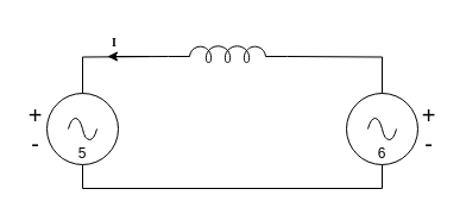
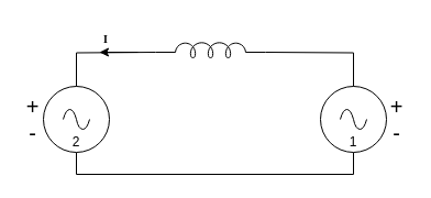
  <mxCell id="0" />
  <mxCell id="1" parent="0" />
  <mxCell id="2" style="edgeStyle=orthogonalEdgeStyle;rounded=0;orthogonalLoop=1;jettySize=auto;html=1;entryX=0.5;entryY=1;entryDx=0;entryDy=0;entryPerimeter=0;endArrow=none;endFill=0;" edge="1" parent="1" source="3" target="4"><mxGeometry relative="1" as="geometry"><Array as="points"><mxPoint x="69" y="158" /><mxPoint x="321" y="158" /></Array></mxGeometry></mxCell>
  <mxCell id="3" value="" style="pointerEvents=1;verticalLabelPosition=bottom;shadow=0;dashed=0;align=center;html=1;verticalAlign=top;shape=mxgraph.electrical.signal_sources.source;aspect=fixed;points=[[0.5,0,0],[1,0.5,0],[0.5,1,0],[0,0.5,0]];elSignalType=ac;" vertex="1" parent="1"><mxGeometry x="39" y="78" width="60" height="60" as="geometry" /></mxCell>
  <mxCell id="4" value="" style="pointerEvents=1;verticalLabelPosition=bottom;shadow=0;dashed=0;align=center;html=1;verticalAlign=top;shape=mxgraph.electrical.signal_sources.source;aspect=fixed;points=[[0.5,0,0],[1,0.5,0],[0.5,1,0],[0,0.5,0]];elSignalType=ac;" vertex="1" parent="1"><mxGeometry x="291" y="78" width="60" height="60" as="geometry" /></mxCell>
- <mxCell id="5" value="6" style="text;html=1;strokeColor=none;fillColor=none;align=center;verticalAlign=middle;whiteSpace=wrap;rounded=0;" vertex="1" parent="1"><mxGeometry x="291" y="114" width="60" height="30" as="geometry" /></mxCell>
- <mxCell id="6" value="5" style="text;html=1;strokeColor=none;fillColor=none;align=center;verticalAlign=middle;whiteSpace=wrap;rounded=0;" vertex="1" parent="1"><mxGeometry x="39" y="114" width="60" height="30" as="geometry" /></mxCell>
+ <mxCell id="5" value="1" style="text;html=1;strokeColor=none;fillColor=none;align=center;verticalAlign=middle;whiteSpace=wrap;rounded=0;" vertex="1" parent="1"><mxGeometry x="291" y="114" width="60" height="30" as="geometry" /></mxCell>
+ <mxCell id="6" value="2" style="text;html=1;strokeColor=none;fillColor=none;align=center;verticalAlign=middle;whiteSpace=wrap;rounded=0;" vertex="1" parent="1"><mxGeometry x="39" y="114" width="60" height="30" as="geometry" /></mxCell>
  <mxCell id="7" value="&lt;font style=&quot;font-size: 20px;&quot;&gt;+&lt;br style=&quot;font-size: 20px;&quot;&gt;-&lt;/font&gt;" style="text;html=1;strokeColor=none;fillColor=none;align=center;verticalAlign=middle;whiteSpace=wrap;rounded=0;fontSize=20;" vertex="1" parent="1"><mxGeometry x="20" y="91" width="19" height="34" as="geometry" /></mxCell>
  <mxCell id="8" style="edgeStyle=orthogonalEdgeStyle;rounded=0;orthogonalLoop=1;jettySize=auto;html=1;fontFamily=Helvetica;fontSize=17;endArrow=none;endFill=0;" edge="1" parent="1" target="3"><mxGeometry relative="1" as="geometry"><mxPoint x="141" y="47" as="sourcePoint" /></mxGeometry></mxCell>
  <mxCell id="9" style="edgeStyle=orthogonalEdgeStyle;rounded=0;orthogonalLoop=1;jettySize=auto;html=1;fontFamily=Helvetica;fontSize=17;endArrow=none;endFill=0;" edge="1" parent="1" target="4"><mxGeometry relative="1" as="geometry"><mxPoint x="241" y="47" as="sourcePoint" /></mxGeometry></mxCell>
  <mxCell id="10" value="" style="pointerEvents=1;verticalLabelPosition=bottom;shadow=0;dashed=0;align=center;html=1;verticalAlign=top;shape=mxgraph.electrical.inductors.inductor_5;fontFamily=Helvetica;fontSize=17;" vertex="1" parent="1"><mxGeometry x="141" y="38" width="100" height="14" as="geometry" /></mxCell>
  <mxCell id="11" value="&lt;font style=&quot;font-size: 20px;&quot;&gt;+&lt;br style=&quot;font-size: 20px;&quot;&gt;-&lt;/font&gt;" style="text;html=1;strokeColor=none;fillColor=none;align=center;verticalAlign=middle;whiteSpace=wrap;rounded=0;fontSize=20;" vertex="1" parent="1"><mxGeometry x="351" y="91" width="19" height="34" as="geometry" /></mxCell>
  <mxCell id="12" value="" style="endArrow=classic;html=1;rounded=0;fontFamily=Helvetica;fontSize=20;" edge="1" parent="1"><mxGeometry width="50" height="50" relative="1" as="geometry"><mxPoint x="125" y="47" as="sourcePoint" /><mxPoint x="90" y="47" as="targetPoint" /></mxGeometry></mxCell>
  <mxCell id="13" value="I" style="text;html=1;strokeColor=none;fillColor=none;align=center;verticalAlign=middle;whiteSpace=wrap;rounded=0;fontFamily=Verdana;fontSize=10;fontStyle=1" vertex="1" parent="1"><mxGeometry x="66" y="20" width="60" height="30" as="geometry" /></mxCell>
